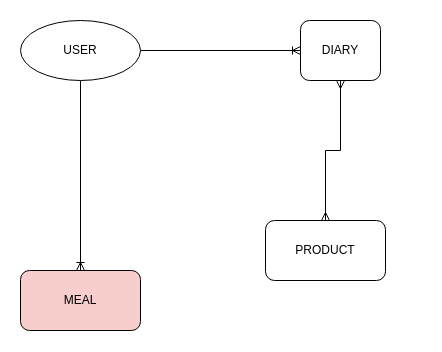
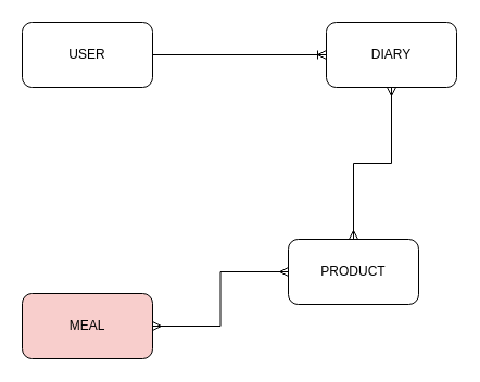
  <mxCell id="0" />
  <mxCell id="1" parent="0" />
  <mxCell id="2" style="edgeStyle=orthogonalEdgeStyle;rounded=0;orthogonalLoop=1;jettySize=auto;html=1;exitX=1;exitY=0.5;exitDx=0;exitDy=0;entryX=0;entryY=0.5;entryDx=0;entryDy=0;endArrow=ERoneToMany;endFill=0;" edge="1" parent="1" source="4" target="6"><mxGeometry relative="1" as="geometry" /></mxCell>
- <mxCell id="3" style="edgeStyle=orthogonalEdgeStyle;rounded=0;orthogonalLoop=1;jettySize=auto;html=1;entryX=0.5;entryY=0;entryDx=0;entryDy=0;endArrow=ERoneToMany;endFill=0;" edge="1" parent="1" source="4" target="8"><mxGeometry relative="1" as="geometry" /></mxCell>
- <mxCell id="4" value="USER" style="ellipse;whiteSpace=wrap;html=1;" vertex="1" parent="1"><mxGeometry x="20" y="20" width="120" height="60" as="geometry" /></mxCell>
+ <mxCell id="4" value="USER" style="rounded=1;whiteSpace=wrap;html=1;" vertex="1" parent="1"><mxGeometry x="20" y="20" width="120" height="60" as="geometry" /></mxCell>
  <mxCell id="5" style="edgeStyle=orthogonalEdgeStyle;rounded=0;orthogonalLoop=1;jettySize=auto;html=1;exitX=0.5;exitY=1;exitDx=0;exitDy=0;entryX=0.5;entryY=0;entryDx=0;entryDy=0;startArrow=ERmany;startFill=0;endArrow=ERmany;endFill=0;" edge="1" parent="1" source="6" target="9"><mxGeometry relative="1" as="geometry" /></mxCell>
- <mxCell id="6" value="DIARY" style="rounded=1;whiteSpace=wrap;html=1;" vertex="1" parent="1"><mxGeometry x="300" y="20" width="80" height="60" as="geometry" /></mxCell>
+ <mxCell id="6" value="DIARY" style="rounded=1;whiteSpace=wrap;html=1;" vertex="1" parent="1"><mxGeometry x="300" y="20" width="120" height="60" as="geometry" /></mxCell>
+ <mxCell id="7" style="edgeStyle=orthogonalEdgeStyle;rounded=0;orthogonalLoop=1;jettySize=auto;html=1;exitX=1;exitY=0.5;exitDx=0;exitDy=0;entryX=0;entryY=0.5;entryDx=0;entryDy=0;startArrow=ERmany;startFill=0;endArrow=ERmany;endFill=0;" edge="1" parent="1" source="8" target="9"><mxGeometry relative="1" as="geometry" /></mxCell>
  <mxCell id="8" value="MEAL" style="rounded=1;whiteSpace=wrap;html=1;fillColor=#f8cecc;" vertex="1" parent="1"><mxGeometry x="20" y="270" width="120" height="60" as="geometry" /></mxCell>
  <mxCell id="9" value="PRODUCT" style="rounded=1;whiteSpace=wrap;html=1;" vertex="1" parent="1"><mxGeometry x="265" y="220" width="120" height="60" as="geometry" /></mxCell>
